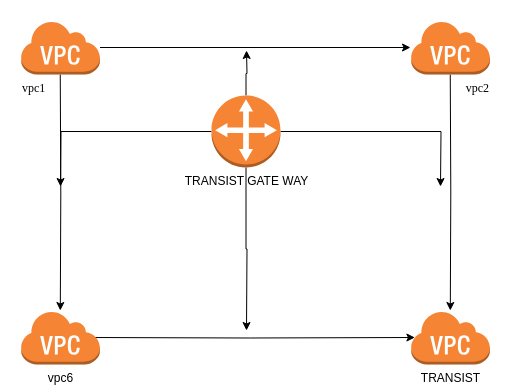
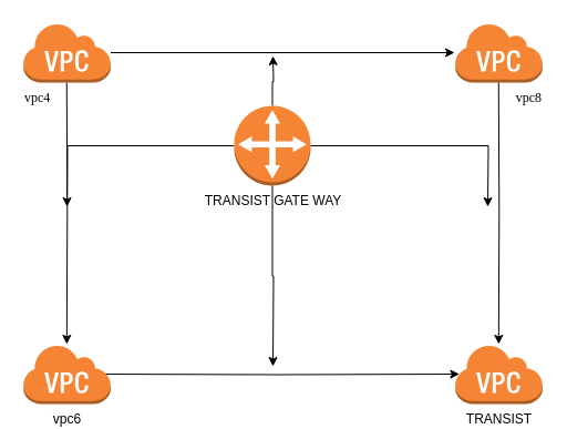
  <mxCell id="0" />
  <mxCell id="1" parent="0" />
  <mxCell id="2" style="edgeStyle=orthogonalEdgeStyle;rounded=0;orthogonalLoop=1;jettySize=auto;html=1;" edge="1" parent="1" source="6"><mxGeometry relative="1" as="geometry"><mxPoint x="246" y="50" as="targetPoint" /></mxGeometry></mxCell>
  <mxCell id="3" style="edgeStyle=orthogonalEdgeStyle;rounded=0;orthogonalLoop=1;jettySize=auto;html=1;" edge="1" parent="1" source="6"><mxGeometry relative="1" as="geometry"><mxPoint x="440" y="186" as="targetPoint" /></mxGeometry></mxCell>
  <mxCell id="4" style="edgeStyle=orthogonalEdgeStyle;rounded=0;orthogonalLoop=1;jettySize=auto;html=1;exitX=0.5;exitY=1;exitDx=0;exitDy=0;exitPerimeter=0;" edge="1" parent="1" source="6"><mxGeometry relative="1" as="geometry"><mxPoint x="246" y="330" as="targetPoint" /></mxGeometry></mxCell>
  <mxCell id="5" style="edgeStyle=orthogonalEdgeStyle;rounded=0;orthogonalLoop=1;jettySize=auto;html=1;exitX=0;exitY=0.5;exitDx=0;exitDy=0;exitPerimeter=0;" edge="1" parent="1" source="6"><mxGeometry relative="1" as="geometry"><mxPoint x="60" y="186" as="targetPoint" /></mxGeometry></mxCell>
  <mxCell id="6" value="TRANSIST GATE WAY" style="outlineConnect=0;dashed=0;verticalLabelPosition=bottom;verticalAlign=top;align=center;html=1;shape=mxgraph.aws3.customer_gateway;fillColor=#F58534;gradientColor=none;" vertex="1" parent="1"><mxGeometry x="211" y="95" width="69" height="72" as="geometry" /></mxCell>
  <mxCell id="7" style="edgeStyle=orthogonalEdgeStyle;rounded=0;orthogonalLoop=1;jettySize=auto;html=1;" edge="1" parent="1"><mxGeometry relative="1" as="geometry"><mxPoint x="99.5" y="47" as="sourcePoint" /><mxPoint x="410" y="47" as="targetPoint" /></mxGeometry></mxCell>
  <mxCell id="8" style="edgeStyle=orthogonalEdgeStyle;rounded=0;orthogonalLoop=1;jettySize=auto;html=1;" edge="1" parent="1" target="12"><mxGeometry relative="1" as="geometry"><mxPoint x="59.75" y="74" as="sourcePoint" /></mxGeometry></mxCell>
  <mxCell id="9" style="edgeStyle=orthogonalEdgeStyle;rounded=0;orthogonalLoop=1;jettySize=auto;html=1;" edge="1" parent="1" target="11"><mxGeometry relative="1" as="geometry"><mxPoint x="449.75" y="74" as="sourcePoint" /></mxGeometry></mxCell>
  <mxCell id="10" style="edgeStyle=orthogonalEdgeStyle;rounded=0;orthogonalLoop=1;jettySize=auto;html=1;entryX=0.055;entryY=0.5;entryDx=0;entryDy=0;entryPerimeter=0;" edge="1" parent="1" target="11"><mxGeometry relative="1" as="geometry"><mxPoint x="89.5" y="337" as="sourcePoint" /></mxGeometry></mxCell>
  <mxCell id="11" value="TRANSIST&lt;br&gt;" style="outlineConnect=0;dashed=0;verticalLabelPosition=bottom;verticalAlign=top;align=center;html=1;shape=mxgraph.aws3.virtual_private_cloud;fillColor=#F58534;gradientColor=none;" vertex="1" parent="1"><mxGeometry x="410" y="310" width="79.5" height="54" as="geometry" /></mxCell>
  <mxCell id="12" value="vpc6" style="outlineConnect=0;dashed=0;verticalLabelPosition=bottom;verticalAlign=top;align=center;html=1;shape=mxgraph.aws3.virtual_private_cloud;fillColor=#F58534;gradientColor=none;" vertex="1" parent="1"><mxGeometry x="20" y="310" width="79.5" height="54" as="geometry" /></mxCell>
- <mxCell id="13" value="vpc2" style="outlineConnect=0;dashed=0;verticalLabelPosition=bottom;verticalAlign=top;align=right;html=1;shape=mxgraph.aws3.virtual_private_cloud;fillColor=#F58534;gradientColor=none;fontFamily=Verdana;" vertex="1" parent="1"><mxGeometry x="410" y="20" width="79.5" height="54" as="geometry" /></mxCell>
- <mxCell id="14" value="vpc1" style="outlineConnect=0;dashed=0;verticalLabelPosition=bottom;verticalAlign=top;align=left;html=1;shape=mxgraph.aws3.virtual_private_cloud;fillColor=#F58534;gradientColor=none;fontFamily=Verdana;" vertex="1" parent="1"><mxGeometry x="20" y="20" width="79.5" height="54" as="geometry" /></mxCell>
+ <mxCell id="13" value="vpc8" style="outlineConnect=0;dashed=0;verticalLabelPosition=bottom;verticalAlign=top;align=right;html=1;shape=mxgraph.aws3.virtual_private_cloud;fillColor=#F58534;gradientColor=none;fontFamily=Verdana;" vertex="1" parent="1"><mxGeometry x="410" y="20" width="79.5" height="54" as="geometry" /></mxCell>
+ <mxCell id="14" value="vpc4" style="outlineConnect=0;dashed=0;verticalLabelPosition=bottom;verticalAlign=top;align=left;html=1;shape=mxgraph.aws3.virtual_private_cloud;fillColor=#F58534;gradientColor=none;fontFamily=Verdana;" vertex="1" parent="1"><mxGeometry x="20" y="20" width="79.5" height="54" as="geometry" /></mxCell>
